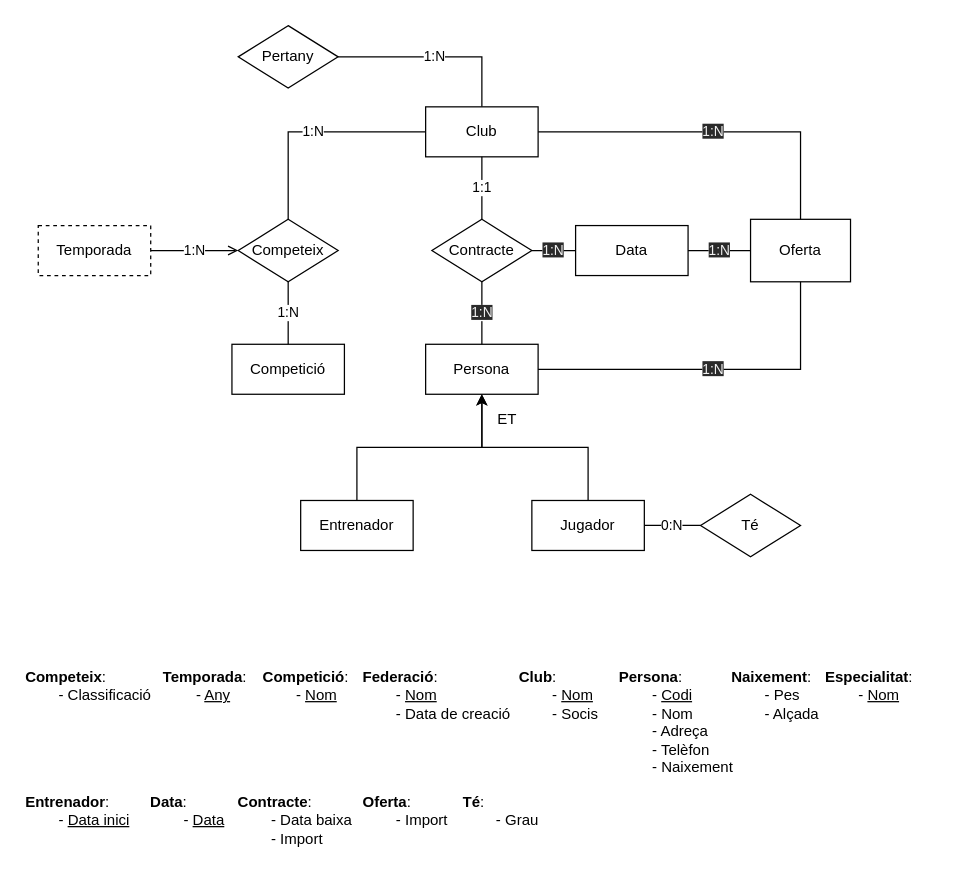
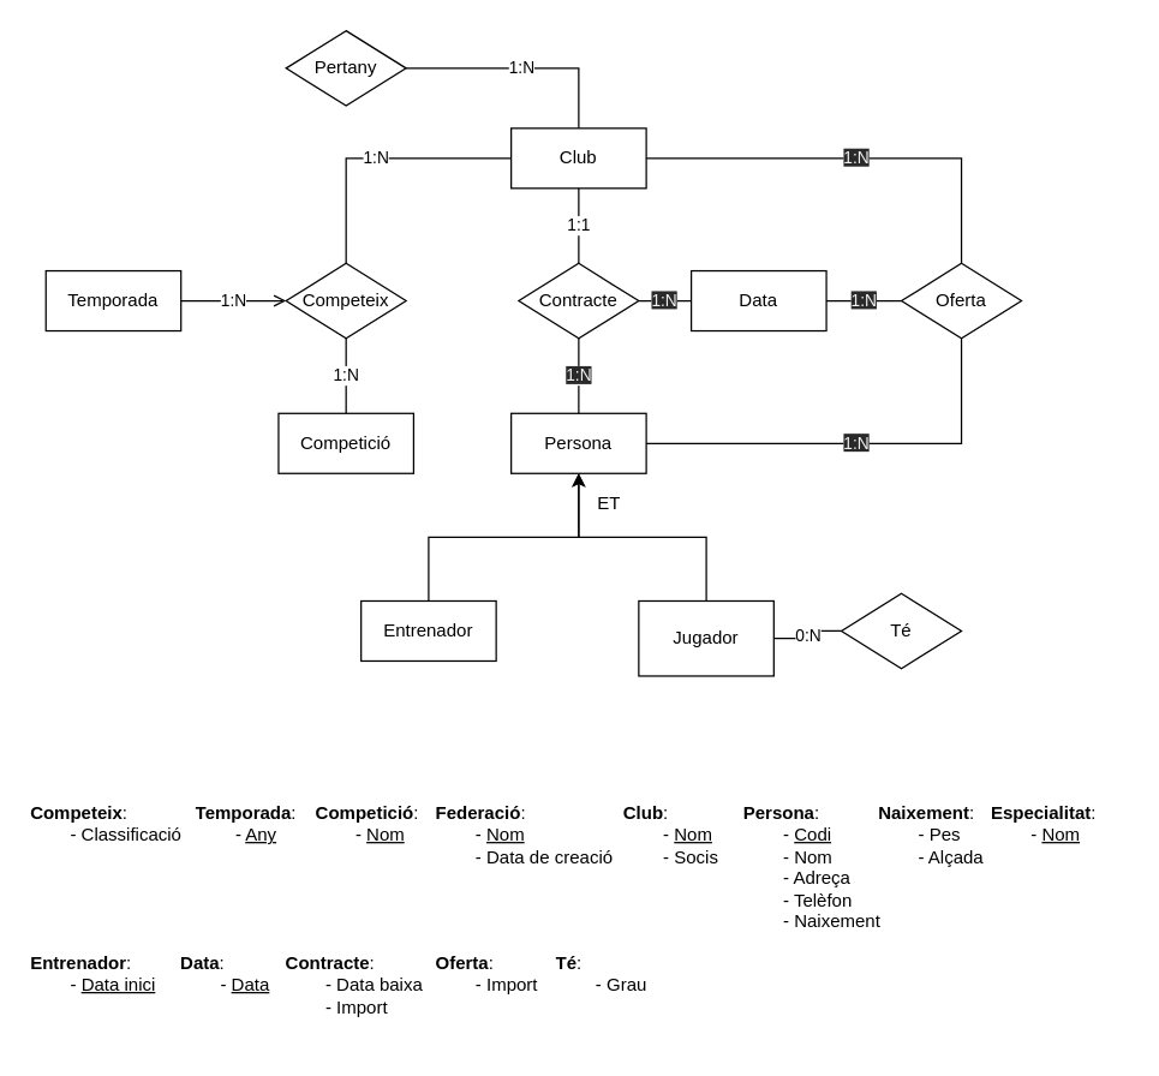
  <mxCell id="0" />
  <mxCell id="1" parent="0" />
  <mxCell id="2" value="&lt;div&gt;Persona&lt;/div&gt;" style="rounded=0;whiteSpace=wrap;html=1;" parent="1" vertex="1"><mxGeometry x="340" y="275" width="90" height="40" as="geometry" /></mxCell>
  <mxCell id="3" style="edgeStyle=orthogonalEdgeStyle;rounded=0;orthogonalLoop=1;jettySize=auto;html=1;exitX=0.5;exitY=0;exitDx=0;exitDy=0;entryX=0.5;entryY=1;entryDx=0;entryDy=0;endArrow=classic;endFill=1;" parent="1" source="4" target="2" edge="1"><mxGeometry relative="1" as="geometry" /></mxCell>
- <mxCell id="4" value="Jugador" style="rounded=0;whiteSpace=wrap;html=1;" parent="1" vertex="1"><mxGeometry x="425" y="400" width="90" height="40" as="geometry" /></mxCell>
+ <mxCell id="4" value="Jugador" style="rounded=0;whiteSpace=wrap;html=1;" parent="1" vertex="1"><mxGeometry x="425" y="400" width="90" height="50" as="geometry" /></mxCell>
  <mxCell id="5" style="edgeStyle=orthogonalEdgeStyle;rounded=0;orthogonalLoop=1;jettySize=auto;html=1;exitX=0.5;exitY=0;exitDx=0;exitDy=0;entryX=0.5;entryY=1;entryDx=0;entryDy=0;endArrow=classic;endFill=1;" parent="1" source="6" target="2" edge="1"><mxGeometry relative="1" as="geometry" /></mxCell>
  <mxCell id="6" value="Entrenador" style="rounded=0;whiteSpace=wrap;html=1;" parent="1" vertex="1"><mxGeometry x="240" y="400" width="90" height="40" as="geometry" /></mxCell>
  <mxCell id="7" value="ET" style="text;html=1;align=center;verticalAlign=middle;resizable=0;points=[];autosize=1;strokeColor=none;fillColor=none;" parent="1" vertex="1"><mxGeometry x="385" y="320" width="40" height="30" as="geometry" /></mxCell>
  <mxCell id="8" value="&lt;div align=&quot;left&quot;&gt;&lt;b&gt;Competeix&lt;/b&gt;:&lt;/div&gt;&lt;div align=&quot;left&quot;&gt;&lt;span style=&quot;white-space: pre;&quot;&gt;&#09;&lt;/span&gt;- Classificació&lt;/div&gt;" style="text;html=1;align=left;verticalAlign=middle;resizable=0;points=[];autosize=1;strokeColor=none;fillColor=none;overflow=fill;imageVerticalAlign=top;" parent="1" vertex="1"><mxGeometry x="20" y="535" width="120" height="40" as="geometry" /></mxCell>
  <mxCell id="9" value="&lt;div&gt;&lt;b&gt;Entrenador&lt;/b&gt;:&lt;/div&gt;&lt;div&gt;&lt;span style=&quot;white-space: pre;&quot;&gt;&#09;&lt;/span&gt;- &lt;u&gt;Data inici&lt;/u&gt;&lt;br&gt;&lt;/div&gt;" style="text;html=1;align=left;verticalAlign=top;resizable=0;points=[];autosize=1;strokeColor=none;fillColor=none;overflow=fill;imageVerticalAlign=top;" parent="1" vertex="1"><mxGeometry x="20" y="635" width="110" height="40" as="geometry" /></mxCell>
  <mxCell id="10" value="0:N" style="edgeStyle=orthogonalEdgeStyle;rounded=0;orthogonalLoop=1;jettySize=auto;html=1;exitX=0;exitY=0.5;exitDx=0;exitDy=0;entryX=1;entryY=0.5;entryDx=0;entryDy=0;endArrow=none;endFill=0;" parent="1" source="11" target="4" edge="1"><mxGeometry relative="1" as="geometry"><mxPoint x="694" y="417.5" as="targetPoint" /></mxGeometry></mxCell>
  <mxCell id="11" value="Té" style="rhombus;whiteSpace=wrap;html=1;" parent="1" vertex="1"><mxGeometry x="560" y="395" width="80" height="50" as="geometry" /></mxCell>
  <mxCell id="12" value="1:N" style="edgeStyle=orthogonalEdgeStyle;rounded=0;orthogonalLoop=1;jettySize=auto;html=1;exitX=0;exitY=0.5;exitDx=0;exitDy=0;endArrow=none;endFill=0;entryX=0.5;entryY=0;entryDx=0;entryDy=0;" parent="1" source="14" target="26" edge="1"><mxGeometry relative="1" as="geometry"><mxPoint x="205" y="275" as="targetPoint" /></mxGeometry></mxCell>
  <mxCell id="13" value="1:N" style="edgeStyle=orthogonalEdgeStyle;rounded=0;orthogonalLoop=1;jettySize=auto;html=1;exitX=0.5;exitY=0;exitDx=0;exitDy=0;entryX=1;entryY=0.5;entryDx=0;entryDy=0;endArrow=none;endFill=0;" parent="1" source="14" target="29" edge="1"><mxGeometry relative="1" as="geometry" /></mxCell>
  <mxCell id="14" value="&lt;div&gt;Club&lt;/div&gt;" style="rounded=0;whiteSpace=wrap;html=1;" parent="1" vertex="1"><mxGeometry x="340" y="85" width="90" height="40" as="geometry" /></mxCell>
  <mxCell id="15" value="&lt;div&gt;Data&lt;/div&gt;" style="rounded=0;whiteSpace=wrap;html=1;" parent="1" vertex="1"><mxGeometry x="460" y="180" width="90" height="40" as="geometry" /></mxCell>
  <mxCell id="16" value="&lt;span style=&quot;color: rgb(240, 240, 240); font-family: Helvetica; font-size: 11px; font-style: normal; font-variant-ligatures: normal; font-variant-caps: normal; font-weight: 400; letter-spacing: normal; orphans: 2; text-align: center; text-indent: 0px; text-transform: none; widows: 2; word-spacing: 0px; -webkit-text-stroke-width: 0px; background-color: rgb(42, 42, 42); text-decoration-thickness: initial; text-decoration-style: initial; text-decoration-color: initial; float: none; display: inline !important;&quot;&gt;1:N&lt;/span&gt;" style="edgeStyle=orthogonalEdgeStyle;rounded=0;orthogonalLoop=1;jettySize=auto;html=1;exitX=0.5;exitY=0;exitDx=0;exitDy=0;entryX=0.5;entryY=1;entryDx=0;entryDy=0;endArrow=none;endFill=0;" parent="1" source="2" target="18" edge="1"><mxGeometry relative="1" as="geometry"><mxPoint x="480" y="230" as="sourcePoint" /></mxGeometry></mxCell>
  <mxCell id="17" value="1:1" style="edgeStyle=orthogonalEdgeStyle;rounded=0;orthogonalLoop=1;jettySize=auto;html=1;exitX=0.5;exitY=0;exitDx=0;exitDy=0;entryX=0.5;entryY=1;entryDx=0;entryDy=0;endArrow=none;endFill=0;" parent="1" source="18" target="14" edge="1"><mxGeometry relative="1" as="geometry"><mxPoint x="480" y="95" as="targetPoint" /></mxGeometry></mxCell>
  <mxCell id="18" value="Contracte" style="rhombus;whiteSpace=wrap;html=1;" parent="1" vertex="1"><mxGeometry x="345" y="175" width="80" height="50" as="geometry" /></mxCell>
  <mxCell id="19" value="&lt;span style=&quot;color: rgb(240, 240, 240); font-family: Helvetica; font-size: 11px; font-style: normal; font-variant-ligatures: normal; font-variant-caps: normal; font-weight: 400; letter-spacing: normal; orphans: 2; text-align: center; text-indent: 0px; text-transform: none; widows: 2; word-spacing: 0px; -webkit-text-stroke-width: 0px; background-color: rgb(42, 42, 42); text-decoration-thickness: initial; text-decoration-style: initial; text-decoration-color: initial; float: none; display: inline !important;&quot;&gt;1:N&lt;br&gt;&lt;/span&gt;" style="edgeStyle=orthogonalEdgeStyle;rounded=0;orthogonalLoop=1;jettySize=auto;html=1;exitX=0;exitY=0.5;exitDx=0;exitDy=0;entryX=1;entryY=0.5;entryDx=0;entryDy=0;endArrow=none;endFill=0;" parent="1" source="15" target="18" edge="1"><mxGeometry relative="1" as="geometry"><mxPoint x="395" y="285" as="sourcePoint" /><mxPoint x="395" y="235" as="targetPoint" /></mxGeometry></mxCell>
- <mxCell id="20" value="Oferta" style="whiteSpace=wrap;html=1;rounded=0;" parent="1" vertex="1"><mxGeometry x="600" y="175" width="80" height="50" as="geometry" /></mxCell>
+ <mxCell id="20" value="Oferta" style="rhombus;whiteSpace=wrap;html=1;" parent="1" vertex="1"><mxGeometry x="600" y="175" width="80" height="50" as="geometry" /></mxCell>
  <mxCell id="21" value="&lt;span style=&quot;color: rgb(240, 240, 240); font-family: Helvetica; font-size: 11px; font-style: normal; font-variant-ligatures: normal; font-variant-caps: normal; font-weight: 400; letter-spacing: normal; orphans: 2; text-align: center; text-indent: 0px; text-transform: none; widows: 2; word-spacing: 0px; -webkit-text-stroke-width: 0px; background-color: rgb(42, 42, 42); text-decoration-thickness: initial; text-decoration-style: initial; text-decoration-color: initial; float: none; display: inline !important;&quot;&gt;1:N&lt;/span&gt;" style="edgeStyle=orthogonalEdgeStyle;rounded=0;orthogonalLoop=1;jettySize=auto;html=1;exitX=0.5;exitY=1;exitDx=0;exitDy=0;entryX=1;entryY=0.5;entryDx=0;entryDy=0;endArrow=none;endFill=0;" parent="1" source="20" target="2" edge="1"><mxGeometry relative="1" as="geometry"><mxPoint x="510" y="210" as="sourcePoint" /><mxPoint x="435" y="210" as="targetPoint" /></mxGeometry></mxCell>
  <mxCell id="22" value="&lt;span style=&quot;color: rgb(240, 240, 240); font-family: Helvetica; font-size: 11px; font-style: normal; font-variant-ligatures: normal; font-variant-caps: normal; font-weight: 400; letter-spacing: normal; orphans: 2; text-align: center; text-indent: 0px; text-transform: none; widows: 2; word-spacing: 0px; -webkit-text-stroke-width: 0px; background-color: rgb(42, 42, 42); text-decoration-thickness: initial; text-decoration-style: initial; text-decoration-color: initial; float: none; display: inline !important;&quot;&gt;1:N&lt;/span&gt;" style="edgeStyle=orthogonalEdgeStyle;rounded=0;orthogonalLoop=1;jettySize=auto;html=1;exitX=0.5;exitY=0;exitDx=0;exitDy=0;entryX=1;entryY=0.5;entryDx=0;entryDy=0;endArrow=none;endFill=0;" parent="1" source="20" target="14" edge="1"><mxGeometry relative="1" as="geometry"><mxPoint x="520" y="220" as="sourcePoint" /><mxPoint x="445" y="220" as="targetPoint" /></mxGeometry></mxCell>
  <mxCell id="23" value="&lt;span style=&quot;color: rgb(240, 240, 240); font-family: Helvetica; font-size: 11px; font-style: normal; font-variant-ligatures: normal; font-variant-caps: normal; font-weight: 400; letter-spacing: normal; orphans: 2; text-align: center; text-indent: 0px; text-transform: none; widows: 2; word-spacing: 0px; -webkit-text-stroke-width: 0px; background-color: rgb(42, 42, 42); text-decoration-thickness: initial; text-decoration-style: initial; text-decoration-color: initial; float: none; display: inline !important;&quot;&gt;1:N&lt;/span&gt;" style="edgeStyle=orthogonalEdgeStyle;rounded=0;orthogonalLoop=1;jettySize=auto;html=1;exitX=0;exitY=0.5;exitDx=0;exitDy=0;entryX=1;entryY=0.5;entryDx=0;entryDy=0;endArrow=none;endFill=0;" parent="1" source="20" target="15" edge="1"><mxGeometry relative="1" as="geometry"><mxPoint x="670" y="185" as="sourcePoint" /><mxPoint x="440" y="115" as="targetPoint" /></mxGeometry></mxCell>
  <mxCell id="24" value="&lt;div&gt;&lt;span style=&quot;background-color: initial;&quot;&gt;Competició&lt;/span&gt;&lt;br&gt;&lt;/div&gt;" style="rounded=0;whiteSpace=wrap;html=1;" parent="1" vertex="1"><mxGeometry x="185" y="275" width="90" height="40" as="geometry" /></mxCell>
  <mxCell id="25" value="1:N" style="edgeStyle=orthogonalEdgeStyle;rounded=0;orthogonalLoop=1;jettySize=auto;html=1;entryX=0.5;entryY=0;entryDx=0;entryDy=0;endArrow=none;endFill=0;" parent="1" source="26" target="24" edge="1"><mxGeometry relative="1" as="geometry" /></mxCell>
  <mxCell id="26" value="Competeix" style="rhombus;whiteSpace=wrap;html=1;" parent="1" vertex="1"><mxGeometry x="190" y="175" width="80" height="50" as="geometry" /></mxCell>
  <mxCell id="27" value="1:N" style="edgeStyle=orthogonalEdgeStyle;rounded=0;orthogonalLoop=1;jettySize=auto;html=1;exitX=1;exitY=0.5;exitDx=0;exitDy=0;entryX=0;entryY=0.5;entryDx=0;entryDy=0;endArrow=open;endFill=0;" parent="1" source="28" target="26" edge="1"><mxGeometry relative="1" as="geometry" /></mxCell>
- <mxCell id="28" value="&lt;div&gt;Temporada&lt;/div&gt;" style="rounded=0;whiteSpace=wrap;html=1;dashed=1;" parent="1" vertex="1"><mxGeometry x="30" y="180" width="90" height="40" as="geometry" /></mxCell>
+ <mxCell id="28" value="&lt;div&gt;Temporada&lt;/div&gt;" style="rounded=0;whiteSpace=wrap;html=1;" parent="1" vertex="1"><mxGeometry x="30" y="180" width="90" height="40" as="geometry" /></mxCell>
  <mxCell id="29" value="Pertany" style="rhombus;whiteSpace=wrap;html=1;" parent="1" vertex="1"><mxGeometry x="190" y="20" width="80" height="50" as="geometry" /></mxCell>
  <mxCell id="30" value="&lt;div align=&quot;left&quot;&gt;&lt;b&gt;Temporada&lt;/b&gt;:&lt;/div&gt;&lt;div align=&quot;left&quot;&gt;&lt;span style=&quot;white-space: pre;&quot;&gt;&#09;&lt;/span&gt;- &lt;u&gt;Any&lt;/u&gt;&lt;/div&gt;" style="text;html=1;align=left;verticalAlign=middle;resizable=0;points=[];autosize=1;strokeColor=none;fillColor=none;overflow=fill;imageVerticalAlign=top;" parent="1" vertex="1"><mxGeometry x="130" y="535" width="90" height="40" as="geometry" /></mxCell>
  <mxCell id="31" value="&lt;div align=&quot;left&quot;&gt;&lt;b&gt;Federació&lt;/b&gt;:&lt;/div&gt;&lt;div align=&quot;left&quot;&gt;&lt;span style=&quot;white-space: pre;&quot;&gt;&#09;&lt;/span&gt;- &lt;u&gt;Nom&lt;/u&gt;&lt;/div&gt;&lt;div align=&quot;left&quot;&gt;&lt;span style=&quot;white-space: pre;&quot;&gt;&#09;&lt;/span&gt;- Data de creació&lt;br&gt;&lt;/div&gt;" style="text;html=1;align=left;verticalAlign=middle;resizable=0;points=[];autosize=1;strokeColor=none;fillColor=none;overflow=fill;imageVerticalAlign=top;" parent="1" vertex="1"><mxGeometry x="290" y="535" width="140" height="60" as="geometry" /></mxCell>
  <mxCell id="32" value="&lt;div align=&quot;left&quot;&gt;&lt;b&gt;Club&lt;/b&gt;:&lt;/div&gt;&lt;div align=&quot;left&quot;&gt;&lt;span style=&quot;white-space: pre;&quot;&gt;&#09;&lt;/span&gt;- &lt;u&gt;Nom&lt;/u&gt;&lt;/div&gt;&lt;div align=&quot;left&quot;&gt;&lt;span style=&quot;white-space: pre;&quot;&gt;&#09;&lt;/span&gt;- Socis&lt;br&gt;&lt;/div&gt;" style="text;html=1;align=left;verticalAlign=middle;resizable=0;points=[];autosize=1;strokeColor=none;fillColor=none;overflow=fill;imageVerticalAlign=top;" parent="1" vertex="1"><mxGeometry x="415" y="535" width="90" height="60" as="geometry" /></mxCell>
  <mxCell id="33" value="&lt;div align=&quot;left&quot;&gt;&lt;b&gt;Persona&lt;/b&gt;:&lt;/div&gt;&lt;div align=&quot;left&quot;&gt;&lt;span style=&quot;white-space: pre;&quot;&gt;&#09;&lt;/span&gt;- &lt;u&gt;Codi&lt;/u&gt;&lt;/div&gt;&lt;div align=&quot;left&quot;&gt;&lt;span style=&quot;white-space: pre;&quot;&gt;&#09;&lt;/span&gt;- Nom&lt;br&gt;&lt;/div&gt;&lt;div align=&quot;left&quot;&gt;&lt;span style=&quot;white-space: pre;&quot;&gt;&#09;&lt;/span&gt;- Adreça&lt;br&gt;&lt;/div&gt;&lt;div align=&quot;left&quot;&gt;&lt;span style=&quot;white-space: pre;&quot;&gt;&#09;&lt;/span&gt;- Telèfon&lt;br&gt;&lt;/div&gt;&lt;div align=&quot;left&quot;&gt;&lt;span style=&quot;white-space: pre;&quot;&gt;&#09;&lt;/span&gt;- Naixement&lt;br&gt;&lt;/div&gt;" style="text;html=1;align=left;verticalAlign=middle;resizable=0;points=[];autosize=1;strokeColor=none;fillColor=none;overflow=fill;imageVerticalAlign=top;" parent="1" vertex="1"><mxGeometry x="495" y="535" width="110" height="100" as="geometry" /></mxCell>
  <mxCell id="34" value="&lt;div align=&quot;left&quot;&gt;&lt;b&gt;Naixement&lt;/b&gt;:&lt;/div&gt;&lt;div align=&quot;left&quot;&gt;&lt;span style=&quot;white-space: pre;&quot;&gt;&#09;&lt;/span&gt;- Pes&lt;/div&gt;&lt;div align=&quot;left&quot;&gt;&lt;span style=&quot;white-space: pre;&quot;&gt;&#09;&lt;/span&gt;- Alçada&lt;br&gt;&lt;/div&gt;" style="text;html=1;align=left;verticalAlign=middle;resizable=0;points=[];autosize=1;strokeColor=none;fillColor=none;overflow=fill;imageVerticalAlign=top;" parent="1" vertex="1"><mxGeometry x="585" y="535" width="90" height="60" as="geometry" /></mxCell>
  <mxCell id="35" value="&lt;div align=&quot;left&quot;&gt;&lt;b&gt;Competició&lt;/b&gt;:&lt;/div&gt;&lt;div align=&quot;left&quot;&gt;&lt;span style=&quot;white-space: pre;&quot;&gt;&#09;&lt;/span&gt;- &lt;u&gt;Nom&lt;/u&gt;&lt;/div&gt;" style="text;html=1;align=left;verticalAlign=middle;resizable=0;points=[];autosize=1;strokeColor=none;fillColor=none;overflow=fill;imageVerticalAlign=top;" parent="1" vertex="1"><mxGeometry x="210" y="535" width="90" height="40" as="geometry" /></mxCell>
  <mxCell id="36" value="&lt;div align=&quot;left&quot;&gt;&lt;b&gt;Especialitat&lt;/b&gt;:&lt;/div&gt;&lt;div align=&quot;left&quot;&gt;&lt;span style=&quot;white-space: pre;&quot;&gt;&#09;&lt;/span&gt;- &lt;u&gt;Nom&lt;/u&gt;&lt;/div&gt;" style="text;html=1;align=left;verticalAlign=middle;resizable=0;points=[];autosize=1;strokeColor=none;fillColor=none;overflow=fill;imageVerticalAlign=top;" parent="1" vertex="1"><mxGeometry x="660" y="535" width="90" height="40" as="geometry" /></mxCell>
  <mxCell id="37" value="&lt;div&gt;&lt;b&gt;Data&lt;/b&gt;:&lt;/div&gt;&lt;div&gt;&lt;span style=&quot;white-space: pre;&quot;&gt;&#09;&lt;/span&gt;- &lt;u&gt;Data&lt;/u&gt;&lt;br&gt;&lt;/div&gt;" style="text;html=1;align=left;verticalAlign=top;resizable=0;points=[];autosize=1;strokeColor=none;fillColor=none;overflow=fill;imageVerticalAlign=top;" parent="1" vertex="1"><mxGeometry x="120" y="635" width="80" height="40" as="geometry" /></mxCell>
  <mxCell id="38" value="&lt;div&gt;&lt;b&gt;Contracte&lt;/b&gt;:&lt;/div&gt;&lt;div&gt;&lt;span style=&quot;white-space: pre;&quot;&gt;&#09;&lt;/span&gt;- Data baixa&lt;br&gt;&lt;/div&gt;&lt;div&gt;&lt;span style=&quot;white-space: pre;&quot;&gt;&#09;&lt;/span&gt;- Import&lt;br&gt;&lt;/div&gt;" style="text;html=1;align=left;verticalAlign=top;resizable=0;points=[];autosize=1;strokeColor=none;fillColor=none;overflow=fill;imageVerticalAlign=top;" parent="1" vertex="1"><mxGeometry x="190" y="635" width="110" height="60" as="geometry" /></mxCell>
  <mxCell id="39" value="&lt;div&gt;&lt;b&gt;Oferta&lt;/b&gt;:&lt;/div&gt;&lt;div&gt;&lt;span style=&quot;white-space: pre;&quot;&gt;&#09;&lt;/span&gt;- Import&lt;br&gt;&lt;/div&gt;" style="text;html=1;align=left;verticalAlign=top;resizable=0;points=[];autosize=1;strokeColor=none;fillColor=none;overflow=fill;imageVerticalAlign=top;" parent="1" vertex="1"><mxGeometry x="290" y="635" width="90" height="40" as="geometry" /></mxCell>
  <mxCell id="40" value="&lt;div&gt;&lt;b&gt;Té&lt;/b&gt;:&lt;/div&gt;&lt;div&gt;&lt;span style=&quot;white-space: pre;&quot;&gt;&#09;&lt;/span&gt;- Grau&lt;br&gt;&lt;/div&gt;" style="text;html=1;align=left;verticalAlign=top;resizable=0;points=[];autosize=1;strokeColor=none;fillColor=none;overflow=fill;imageVerticalAlign=top;" parent="1" vertex="1"><mxGeometry x="370" y="635" width="80" height="40" as="geometry" /></mxCell>
